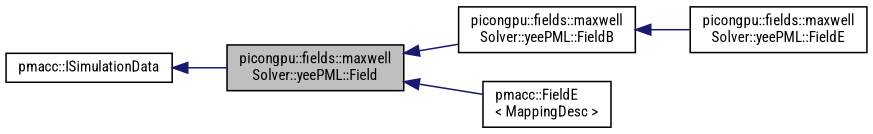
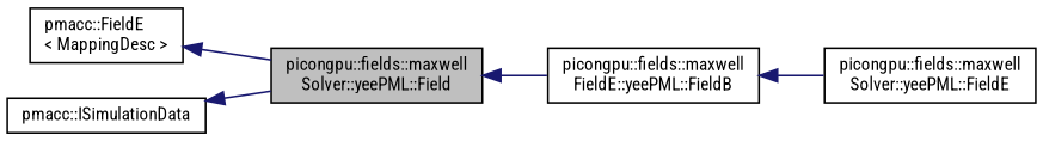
  digraph {
    fontname="Roboto Condensed"
    rankdir=LR
    node [color=black fillcolor=white fontname="Roboto Condensed" fontsize=10 shape=record style=filled]
    edge [color=midnightblue dir=back fontname="Roboto Condensed" fontsize=10 labelfontname=Helvetica labelfontsize=10 style=solid]
    n1 [fillcolor=grey75 fontcolor=black height=0.2 label="picongpu::fields::maxwell\lSolver::yeePML::Field" width=0.4]
-   n2 [height=0.2 label="picongpu::fields::maxwell\lSolver::yeePML::FieldB" width=0.4]
+   n2 [height=0.2 label="picongpu::fields::maxwell\lFieldE::yeePML::FieldB" width=0.4]
    n3 [height=0.2 label="picongpu::fields::maxwell\lSolver::yeePML::FieldE" width=0.4]
    n4 [height=0.2 label="pmacc::FieldE\l\< MappingDesc \>" width=0.4]
    n5 [height=0.2 label="pmacc::ISimulationData" width=0.4]
    n1 -> n2
    n2 -> n3
-   n1 -> n4
+   n4 -> n1
    n5 -> n1
  }
